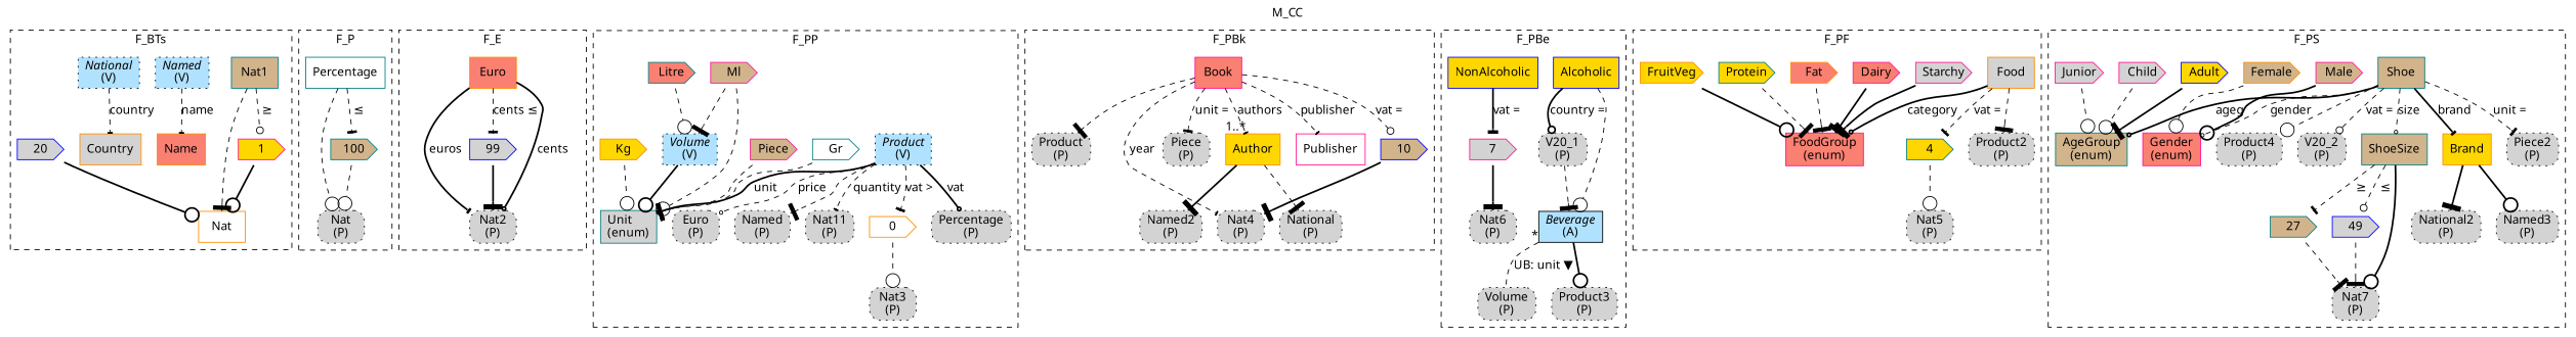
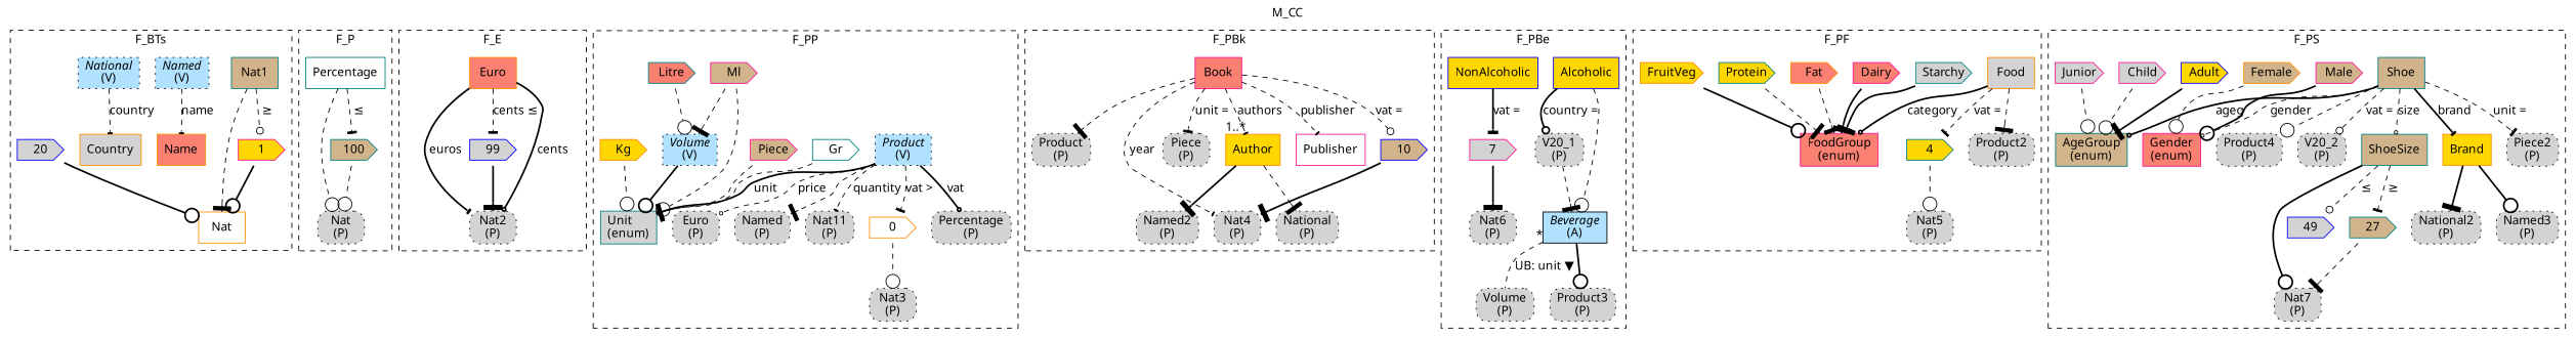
  digraph {
    fontname="Noto Sans"
    label=M_CC
    labelfontsize=12
    labelloc=tl
    node [fillcolor=lightgray fontname="Noto Sans" shape=cds style=filled]
    edge [arrowhead=tee arrowsize=2.0 fontname="Noto Sans" style=dashed]
    n1 [color=darkorange fillcolor=white label=Nat shape=record]
    n2 [color=teal fillcolor=tan label=Nat1 shape=record]
    n3 [color=deeppink fillcolor=gold label=1]
    n4 [fillcolor=lightskyblue1 label=<{<I>Named</I><br/>(V)}> shape=record style="filled,dotted"]
    n5 [color=darkorange fillcolor=salmon label=Name shape=record]
    n6 [color=darkorange fillcolor=lightgrey label=Country shape=record]
    n7 [fillcolor=lightskyblue1 label=<{<I>National</I><br/>(V)}> shape=record style="filled,dotted"]
    n8 [color=blue fillcolor=lightgrey label=20]
    n9 [color=teal fillcolor=white label=Percentage shape=record]
    n10 [label=<Nat<br/>(P)> shape=box style="rounded,filled,dotted"]
    n11 [color=teal fillcolor=tan label=100]
    n12 [label=<Nat2<br/>(P)> shape=box style="rounded,filled,dotted"]
    n13 [color=darkorange fillcolor=salmon label=Euro shape=record]
    n14 [color=blue fillcolor=lightgrey label=99]
    n15 [fillcolor=lightskyblue1 label=<{<I>Product</I><br/>(V)}> shape=record style="filled,dotted"]
    n16 [label=<Percentage<br/>(P)> shape=box style="rounded,filled,dotted"]
    n17 [color=teal fillcolor=lightgrey label="Unit\l(enum)" shape=record]
    n18 [label=<Euro<br/>(P)> shape=box style="rounded,filled,dotted"]
    n19 [label=<Named<br/>(P)> shape=box style="rounded,filled,dotted"]
    n20 [label=<Nat11<br/>(P)> shape=box style="rounded,filled,dotted"]
    n21 [color=darkorange fillcolor=white label=0]
    n22 [color=darkorange fillcolor=gold label=Kg]
    n23 [color=teal fillcolor=white label=Gr]
    n24 [color=deeppink fillcolor=tan label=Piece]
    n25 [color=deeppink fillcolor=tan label=Ml]
    n26 [fillcolor=lightskyblue1 label=<{<I>Volume</I><br/>(V)}> shape=record style="filled,dotted"]
    n27 [color=teal fillcolor=salmon label=Litre]
    n28 [label=<Nat3<br/>(P)> shape=box style="rounded,filled,dotted"]
    n29 [color=deeppink fillcolor=salmon label=Book shape=record]
    n30 [label=<Product<br/>(P)> shape=box style="rounded,filled,dotted"]
    n31 [label=<Nat4<br/>(P)> shape=box style="rounded,filled,dotted"]
    n32 [label=<Piece<br/>(P)> shape=box style="rounded,filled,dotted"]
    n33 [color=darkorange fillcolor=gold label=Author shape=record]
    n34 [color=deeppink fillcolor=white label=Publisher shape=record]
    n35 [color=blue fillcolor=tan label=10]
    n36 [label=<Named2<br/>(P)> shape=box style="rounded,filled,dotted"]
    n37 [label=<National<br/>(P)> shape=box style="rounded,filled,dotted"]
    n38 [label=<Nat6<br/>(P)> shape=box style="rounded,filled,dotted"]
    n39 [label=<Volume<br/>(P)> shape=box style="rounded,filled,dotted"]
    n40 [label=<V20_1<br/>(P)> shape=box style="rounded,filled,dotted"]
    n41 [fillcolor=lightskyblue1 label=<{<I>Beverage</I><br/>(A)}> shape=record]
    n42 [label=<Product3<br/>(P)> shape=box style="rounded,filled,dotted"]
    n43 [color=blue fillcolor=gold label=Alcoholic shape=record]
    n44 [color=blue fillcolor=gold label=NonAlcoholic shape=record]
    n45 [color=deeppink fillcolor=lightgrey label=7]
    n46 [color=darkorange fillcolor=lightgrey label=Food shape=record]
    n47 [color=teal fillcolor=gold label=4]
    n48 [label=<Product2<br/>(P)> shape=box style="rounded,filled,dotted"]
    n49 [color=deeppink fillcolor=salmon label="FoodGroup\l(enum)" shape=record]
    n50 [label=<Nat5<br/>(P)> shape=box style="rounded,filled,dotted"]
    n51 [color=darkorange fillcolor=gold label=FruitVeg]
-   n52 [color=deeppink fillcolor=lightgrey label=Starchy]
+   n52 [color=teal fillcolor=lightgrey label=Starchy]
    n53 [color=deeppink fillcolor=salmon label=Dairy]
    n54 [color=darkorange fillcolor=salmon label=Fat]
    n55 [color=teal fillcolor=gold label=Protein]
    n56 [label=<Nat7<br/>(P)> shape=box style="rounded,filled,dotted"]
    n57 [label=<Piece2<br/>(P)> shape=box style="rounded,filled,dotted"]
    n58 [label=<Product4<br/>(P)> shape=box style="rounded,filled,dotted"]
    n59 [label=<Named3<br/>(P)> shape=box style="rounded,filled,dotted"]
    n60 [label=<National2<br/>(P)> shape=box style="rounded,filled,dotted"]
    n61 [label=<V20_2<br/>(P)> shape=box style="rounded,filled,dotted"]
    n62 [color=teal fillcolor=tan label=ShoeSize shape=record]
    n63 [color=teal fillcolor=tan label=27]
    n64 [color=blue fillcolor=lightgrey label=49]
    n65 [color=darkorange fillcolor=gold label=Brand shape=record]
    n66 [color=teal fillcolor=tan label=Shoe shape=record]
    n67 [color=deeppink fillcolor=salmon label="Gender\l(enum)" shape=record]
    n68 [color=teal fillcolor=tan label="AgeGroup\l(enum)" shape=record]
    n69 [color=deeppink fillcolor=tan label=Male]
    n70 [color=darkorange fillcolor=tan label=Female]
    n71 [color=blue fillcolor=gold label=Adult]
    n72 [color=deeppink fillcolor=lightgrey label=Child]
    n73 [color=deeppink fillcolor=lightgrey label=Junior]
    subgraph cluster_1 {
      label=F_BTs
      style=dashed
      n1
      n2
      n3
      n4
      n5
      n6
      n7
      n8
    }
    subgraph cluster_2 {
      label=F_P
      style=dashed
      n9
      n10
      n11
    }
    subgraph cluster_3 {
      label=F_E
      style=dashed
      n12
      n13
      n14
    }
    subgraph cluster_4 {
      label=F_PP
      style=dashed
      n15
      n16
      n17
      n18
      n19
      n20
      n21
      n22
      n23
      n24
      n25
      n26
      n27
      n28
    }
    subgraph cluster_5 {
      label=F_PBk
      style=dashed
      n29
      n30
      n31
      n32
      n33
      n34
      n35
      n36
      n37
    }
    subgraph cluster_6 {
      label=F_PBe
      style=dashed
      n38
      n39
      n40
      n41
      n42
      n43
      n44
      n45
    }
    subgraph cluster_7 {
      label=F_PF
      style=dashed
      n46
      n47
      n48
      n49
      n50
      n51
      n52
      n53
      n54
      n55
    }
    subgraph cluster_8 {
      label=F_PS
      style=dashed
      n56
      n57
      n58
      n59
      n60
      n61
      n62
      n63
      n64
      n65
      n66
      n67
      n68
      n69
      n70
      n71
      n72
      n73
    }
    n2 -> n1
    n2 -> n3 [arrowhead=odot label=" ≥" arrowsize=""]
    n3 -> n1 [arrowhead=odot style=bold]
    n4 -> n5 [arrowsize=.5 label=name]
    n7 -> n6 [arrowsize=.5 label=country]
    n8 -> n1 [arrowhead=odot style=bold]
    n9 -> n10 [arrowhead=odot]
    n9 -> n11 [label=" ≤" arrowsize=""]
    n11 -> n10 [arrowhead=odot]
    n13 -> n12 [arrowhead=odot arrowsize=.5 label=cents style=bold]
    n13 -> n12 [arrowsize=.5 label=euros style=bold]
    n13 -> n14 [label="cents ≤" arrowsize=""]
    n14 -> n12 [style=bold]
    n15 -> n16 [arrowhead=odot arrowsize=.5 label=vat style=bold]
    n15 -> n17 [arrowhead=odot arrowsize=.5 label=unit style=bold]
    n15 -> n18 [arrowhead=odot arrowsize=.5 label=price]
    n15 -> n19
    n15 -> n20 [arrowsize=.5 label=quantity]
    n15 -> n21 [label="vat >" arrowsize=""]
    n21 -> n28 [arrowhead=odot]
    n22 -> n17 [arrowhead=odot]
    n23 -> n17
    n24 -> n17
    n25 -> n17 [arrowhead=odot]
    n25 -> n26
    n26 -> n17 [arrowhead=odot style=bold]
    n27 -> n26 [arrowhead=odot]
    n29 -> n30
    n29 -> n31 [arrowsize=.5 label=year]
    n29 -> n32 [label="unit =" arrowsize=""]
    n29 -> n33 [arrowsize=.5 headlabel="1..*" label=authors]
    n29 -> n34 [arrowsize=.5 label=publisher]
    n29 -> n35 [arrowhead=odot label="vat =" arrowsize=""]
    n33 -> n36 [style=bold]
    n33 -> n37
    n35 -> n31 [style=bold]
    n40 -> n41
    n41 -> n39 [dir=none label="UB: unit ▼" taillabel="*" arrowhead="" arrowsize=""]
    n41 -> n42 [arrowhead=odot style=bold]
    n43 -> n40 [arrowhead=odot label="country =" style=bold arrowsize=""]
    n43 -> n41 [arrowhead=odot]
    n44 -> n45 [label="vat =" style=bold arrowsize=""]
    n45 -> n38 [style=bold]
    n46 -> n47 [label="vat =" arrowsize=""]
    n46 -> n48
    n46 -> n49 [arrowhead=odot arrowsize=.5 label=category style=bold]
    n47 -> n50 [arrowhead=odot]
    n51 -> n49 [arrowhead=odot style=bold]
    n52 -> n49 [style=bold]
    n53 -> n49 [style=bold]
    n54 -> n49
    n55 -> n49
    n62 -> n56 [arrowhead=odot style=bold]
    n62 -> n63 [label=" ≥" arrowsize=""]
    n62 -> n64 [arrowhead=odot label=" ≤" arrowsize=""]
    n63 -> n56
-   n64 -> n56
    n65 -> n59 [arrowhead=odot style=bold]
    n65 -> n60 [style=bold]
    n66 -> n57 [label="unit =" arrowsize=""]
    n66 -> n58 [arrowhead=odot]
    n66 -> n61 [arrowhead=odot label="vat =" arrowsize=""]
    n66 -> n62 [arrowhead=odot arrowsize=.5 label=size]
    n66 -> n65 [arrowsize=.5 label=brand style=bold]
    n66 -> n67 [arrowhead=odot arrowsize=.5 label=gender]
    n66 -> n68 [arrowhead=odot arrowsize=.5 label=ageg style=bold]
    n69 -> n67 [arrowhead=odot style=bold]
    n70 -> n67 [arrowhead=odot]
    n71 -> n68 [style=bold]
    n72 -> n68 [arrowhead=odot]
    n73 -> n68 [arrowhead=odot]
  }
